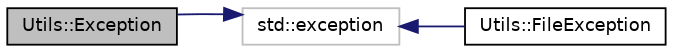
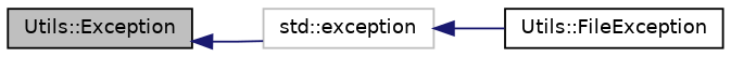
  digraph {
    rankdir=LR
    node [color=black fontname=Helvetica fontsize=10 shape=record]
    edge [color=midnightblue dir=back fontname=Helvetica fontsize=10 labelfontname=Helvetica labelfontsize=10 style=solid]
    n1 [fillcolor=grey75 fontcolor=black height=0.2 label="Utils::Exception" style=filled width=0.4]
    n2 [height=0.2 label="Utils::FileException" width=0.4]
    n3 [color=grey75 height=0.2 label="std::exception" width=0.4]
-   n3 -> n1
+   n1 -> n3
    n3 -> n2
  }
